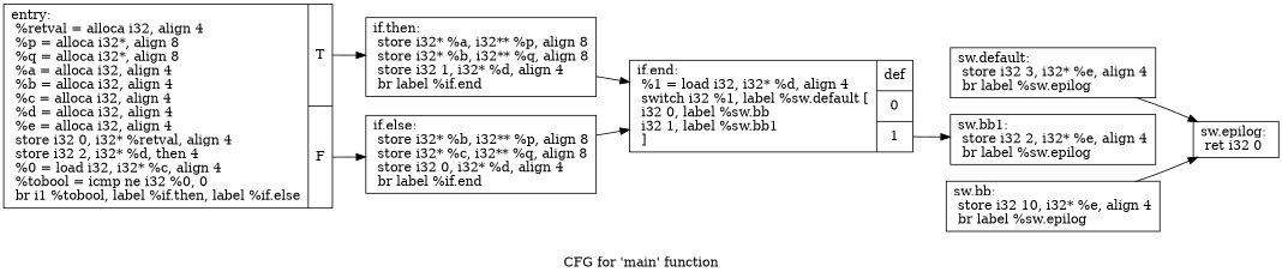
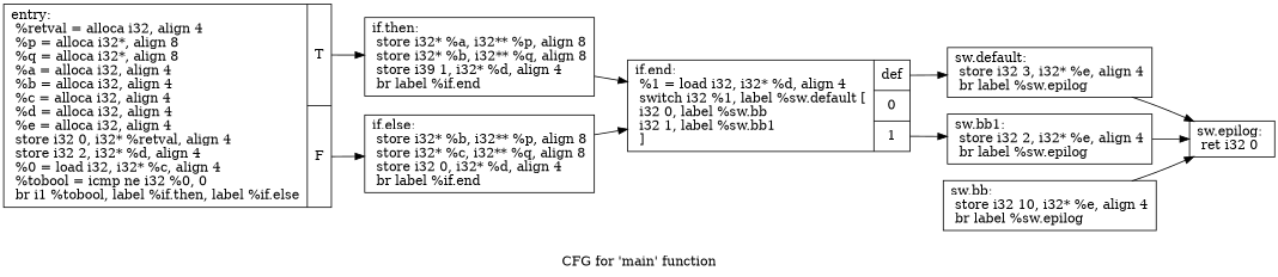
  digraph {
    label="CFG for 'main' function"
    rankdir=LR
    node [shape=record]
-   n1 [label="{entry:\l  %retval = alloca i32, align 4\l  %p = alloca i32*, align 8\l  %q = alloca i32*, align 8\l  %a = alloca i32, align 4\l  %b = alloca i32, align 4\l  %c = alloca i32, align 4\l  %d = alloca i32, align 4\l  %e = alloca i32, align 4\l  store i32 0, i32* %retval, align 4\l  store i32 2, i32* %d, then 4\l  %0 = load i32, i32* %c, align 4\l  %tobool = icmp ne i32 %0, 0\l  br i1 %tobool, label %if.then, label %if.else\l|{<s0>T|<s1>F}}"]
-   n2 [label="{if.then:                                          \l  store i32* %a, i32** %p, align 8\l  store i32* %b, i32** %q, align 8\l  store i32 1, i32* %d, align 4\l  br label %if.end\l}"]
+   n1 [label="{entry:\l  %retval = alloca i32, align 4\l  %p = alloca i32*, align 8\l  %q = alloca i32*, align 8\l  %a = alloca i32, align 4\l  %b = alloca i32, align 4\l  %c = alloca i32, align 4\l  %d = alloca i32, align 4\l  %e = alloca i32, align 4\l  store i32 0, i32* %retval, align 4\l  store i32 2, i32* %d, align 4\l  %0 = load i32, i32* %c, align 4\l  %tobool = icmp ne i32 %0, 0\l  br i1 %tobool, label %if.then, label %if.else\l|{<s0>T|<s1>F}}"]
+   n2 [label="{if.then:                                          \l  store i32* %a, i32** %p, align 8\l  store i32* %b, i32** %q, align 8\l  store i39 1, i32* %d, align 4\l  br label %if.end\l}"]
    n3 [label="{if.else:                                          \l  store i32* %b, i32** %p, align 8\l  store i32* %c, i32** %q, align 8\l  store i32 0, i32* %d, align 4\l  br label %if.end\l}"]
    n4 [label="{if.end:                                           \l  %1 = load i32, i32* %d, align 4\l  switch i32 %1, label %sw.default [\l    i32 0, label %sw.bb\l    i32 1, label %sw.bb1\l  ]\l|{<s0>def|<s1>0|<s2>1}}"]
    n5 [label="{sw.default:                                       \l  store i32 3, i32* %e, align 4\l  br label %sw.epilog\l}"]
    n6 [label="{sw.bb1:                                           \l  store i32 2, i32* %e, align 4\l  br label %sw.epilog\l}"]
    n7 [label="{sw.epilog:                                        \l  ret i32 0\l}"]
    n8 [label="{sw.bb:                                            \l  store i32 10, i32* %e, align 4\l  br label %sw.epilog\l}"]
    n1 -> n2 [tailport=s0]
    n1 -> n3 [tailport=s1]
    n2 -> n4
    n3 -> n4
+   n4 -> n5 [tailport=s0]
    n4 -> n6 [tailport=s2]
    n5 -> n7
+   n6 -> n7
    n8 -> n7
  }
